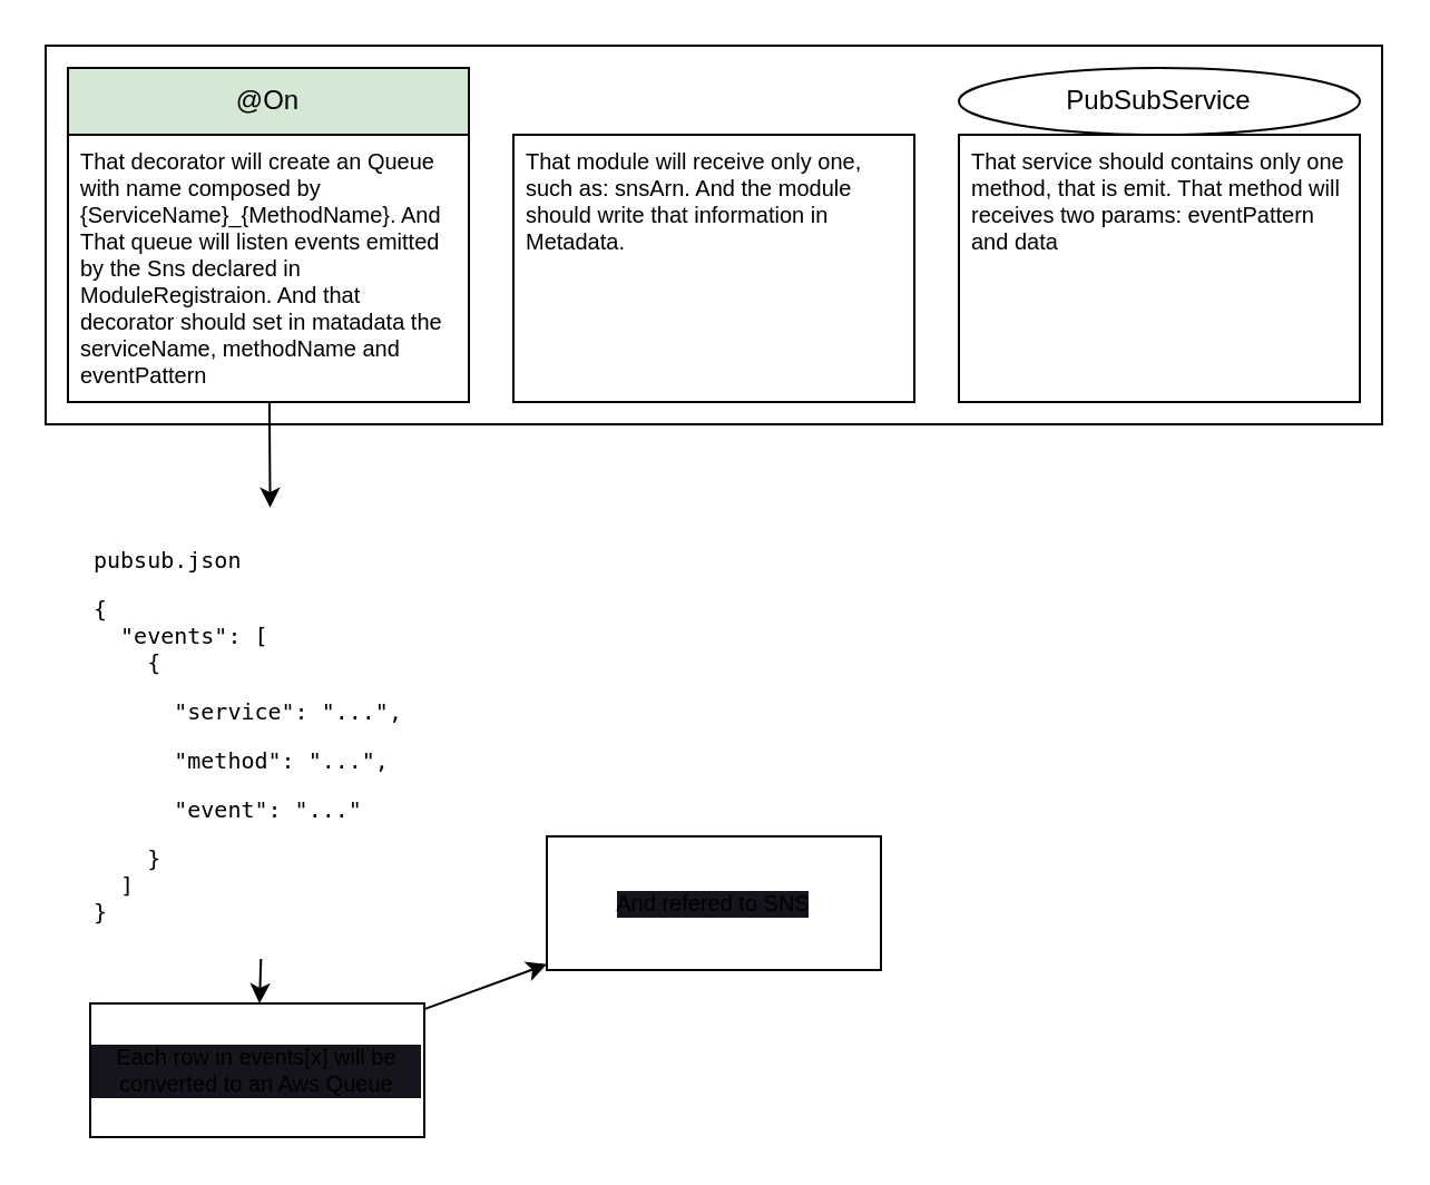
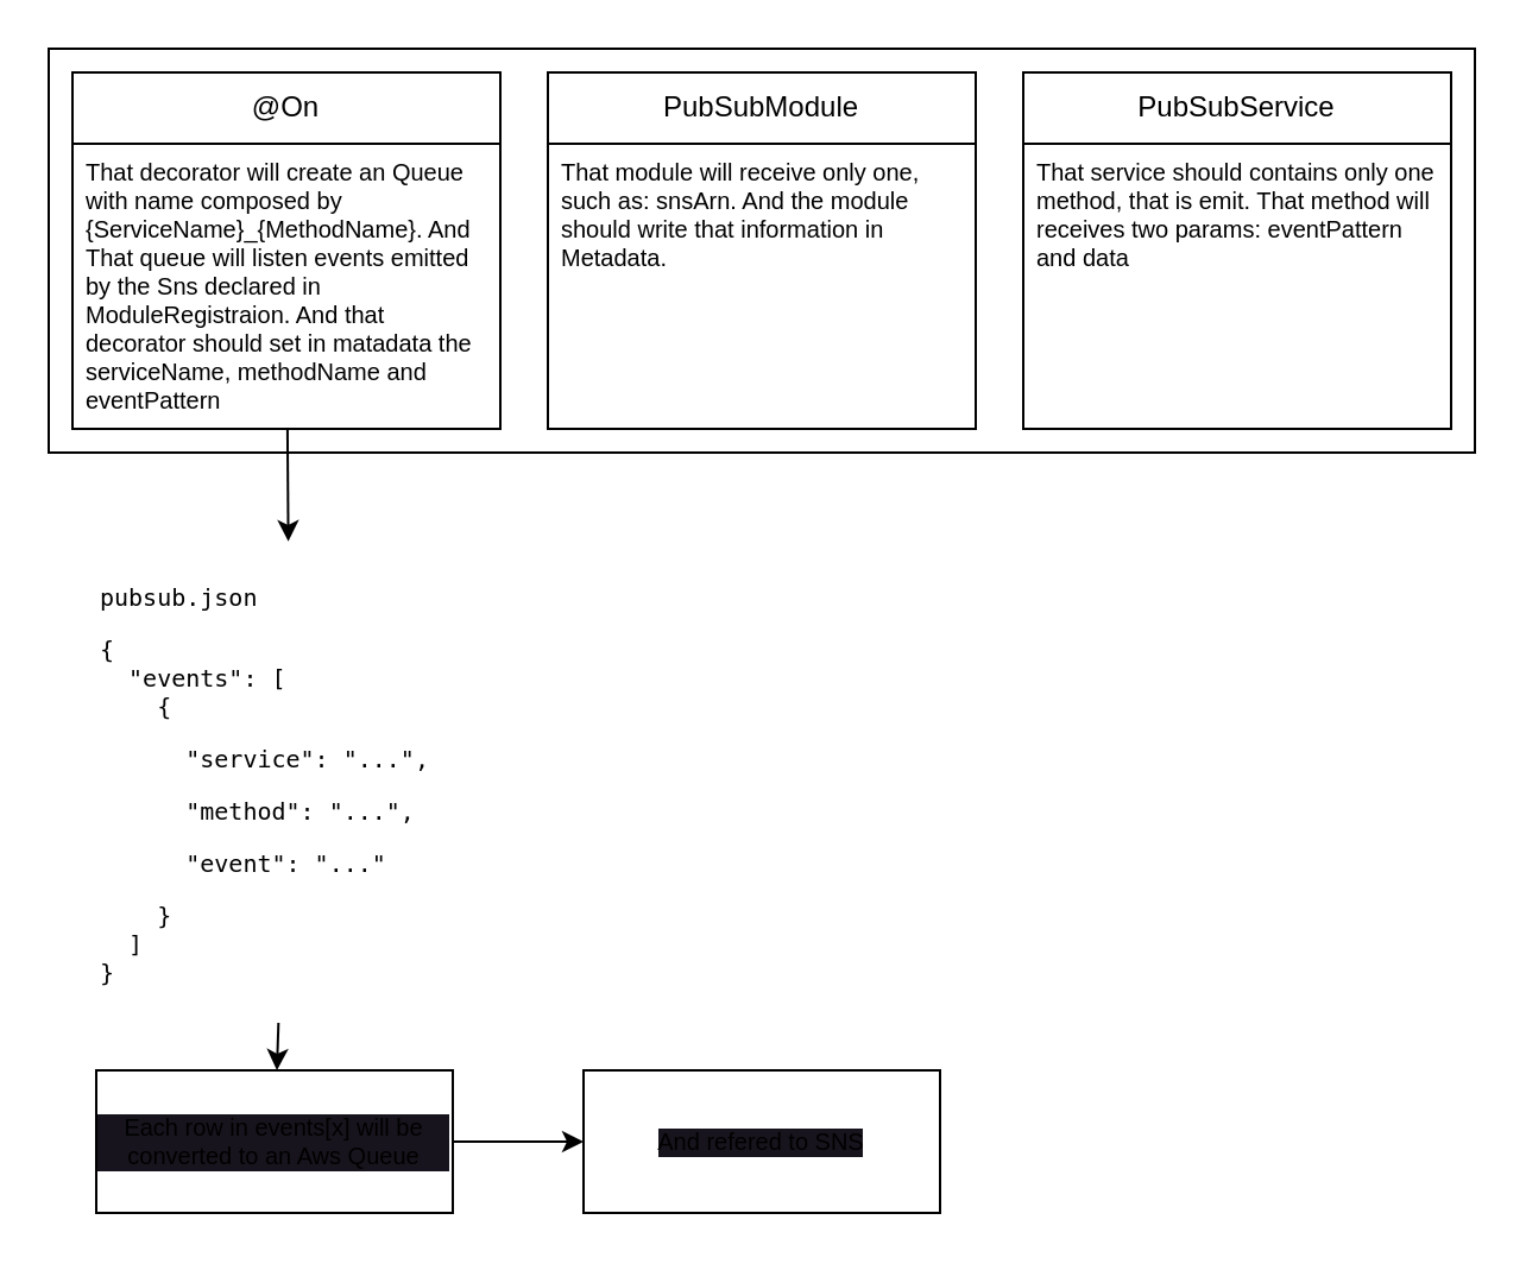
  <mxCell id="0" />
  <mxCell id="1" parent="0" />
  <mxCell id="2" value="" style="rounded=0;whiteSpace=wrap;html=1;labelBackgroundColor=#18141D;fontSize=10;" vertex="1" parent="1"><mxGeometry x="20" y="20" width="600" height="170" as="geometry" /></mxCell>
  <mxCell id="3" value="" style="group" vertex="1" connectable="0" parent="1"><mxGeometry x="30" y="30" width="180" height="150" as="geometry" /></mxCell>
- <mxCell id="4" value="@On" style="rounded=0;whiteSpace=wrap;html=1;fillColor=#d5e8d4;" vertex="1" parent="3"><mxGeometry width="180" height="30" as="geometry" /></mxCell>
+ <mxCell id="4" value="@On" style="rounded=0;whiteSpace=wrap;html=1;" vertex="1" parent="3"><mxGeometry width="180" height="30" as="geometry" /></mxCell>
  <mxCell id="5" value="That decorator will create an Queue with name composed by {ServiceName}_{MethodName}. And That queue will listen events emitted by the Sns declared in ModuleRegistraion. And that decorator should set in matadata the serviceName, methodName and eventPattern" style="rounded=0;whiteSpace=wrap;html=1;fontSize=10;align=left;spacingLeft=4;spacingRight=4;verticalAlign=top;" vertex="1" parent="3"><mxGeometry y="30" width="180" height="120" as="geometry" /></mxCell>
  <mxCell id="6" value="" style="group" vertex="1" connectable="0" parent="1"><mxGeometry x="230" y="30" width="180" height="150" as="geometry" /></mxCell>
+ <mxCell id="7" value="PubSubModule" style="rounded=0;whiteSpace=wrap;html=1;" vertex="1" parent="6"><mxGeometry width="180" height="30" as="geometry" /></mxCell>
  <mxCell id="8" value="That module will receive only one, such as: snsArn. And the module should write that information in Metadata." style="rounded=0;whiteSpace=wrap;html=1;fontSize=10;align=left;spacingLeft=4;spacingRight=4;verticalAlign=top;" vertex="1" parent="6"><mxGeometry y="30" width="180" height="120" as="geometry" /></mxCell>
  <mxCell id="9" value="" style="group" vertex="1" connectable="0" parent="1"><mxGeometry x="430" y="30" width="180" height="150" as="geometry" /></mxCell>
- <mxCell id="10" value="PubSubService" style="ellipse;whiteSpace=wrap;html=1;" vertex="1" parent="9"><mxGeometry width="180" height="30" as="geometry" /></mxCell>
+ <mxCell id="10" value="PubSubService" style="rounded=0;whiteSpace=wrap;html=1;" vertex="1" parent="9"><mxGeometry width="180" height="30" as="geometry" /></mxCell>
  <mxCell id="11" value="That service should contains only one method, that is emit. That method will receives two params: eventPattern and data" style="rounded=0;whiteSpace=wrap;html=1;fontSize=10;align=left;spacingLeft=4;spacingRight=4;verticalAlign=top;" vertex="1" parent="9"><mxGeometry y="30" width="180" height="120" as="geometry" /></mxCell>
  <mxCell id="12" style="edgeStyle=none;html=1;fontSize=10;" edge="1" parent="1" source="13" target="16"><mxGeometry relative="1" as="geometry" /></mxCell>
  <mxCell id="13" value="&lt;pre&gt;pubsub.json&lt;/pre&gt;&lt;pre&gt;{&lt;br&gt;  &quot;events&quot;: [&lt;br&gt;    {&lt;/pre&gt;&lt;pre&gt;      &quot;service&quot;: &quot;...&quot;,&lt;/pre&gt;&lt;pre&gt;      &quot;method&quot;: &quot;...&quot;,&lt;/pre&gt;&lt;pre&gt;      &quot;event&quot;: &quot;...&quot;&lt;/pre&gt;&lt;pre&gt;    }&lt;br&gt;  ]&lt;br&gt;}&lt;/pre&gt;" style="text;html=1;align=left;verticalAlign=middle;resizable=0;points=[];autosize=1;strokeColor=none;fillColor=none;fontSize=10;" vertex="1" parent="1"><mxGeometry x="40" y="230" width="160" height="200" as="geometry" /></mxCell>
  <mxCell id="14" style="edgeStyle=none;html=1;entryX=0.505;entryY=-0.013;entryDx=0;entryDy=0;entryPerimeter=0;fontSize=10;" edge="1" parent="1" source="5" target="13"><mxGeometry relative="1" as="geometry" /></mxCell>
  <mxCell id="15" style="edgeStyle=none;html=1;fontSize=10;" edge="1" parent="1" source="16" target="17"><mxGeometry relative="1" as="geometry" /></mxCell>
  <mxCell id="16" value="Each row in events[x] will be converted to an Aws Queue" style="rounded=0;whiteSpace=wrap;html=1;labelBackgroundColor=#18141D;fontSize=10;" vertex="1" parent="1"><mxGeometry x="40" y="450" width="150" height="60" as="geometry" /></mxCell>
- <mxCell id="17" value="And refered to SNS" style="rounded=0;whiteSpace=wrap;html=1;labelBackgroundColor=#18141D;fontSize=10;" vertex="1" parent="1"><mxGeometry x="245" y="375" width="150" height="60" as="geometry" /></mxCell>
+ <mxCell id="17" value="And refered to SNS" style="rounded=0;whiteSpace=wrap;html=1;labelBackgroundColor=#18141D;fontSize=10;" vertex="1" parent="1"><mxGeometry x="245" y="450" width="150" height="60" as="geometry" /></mxCell>
